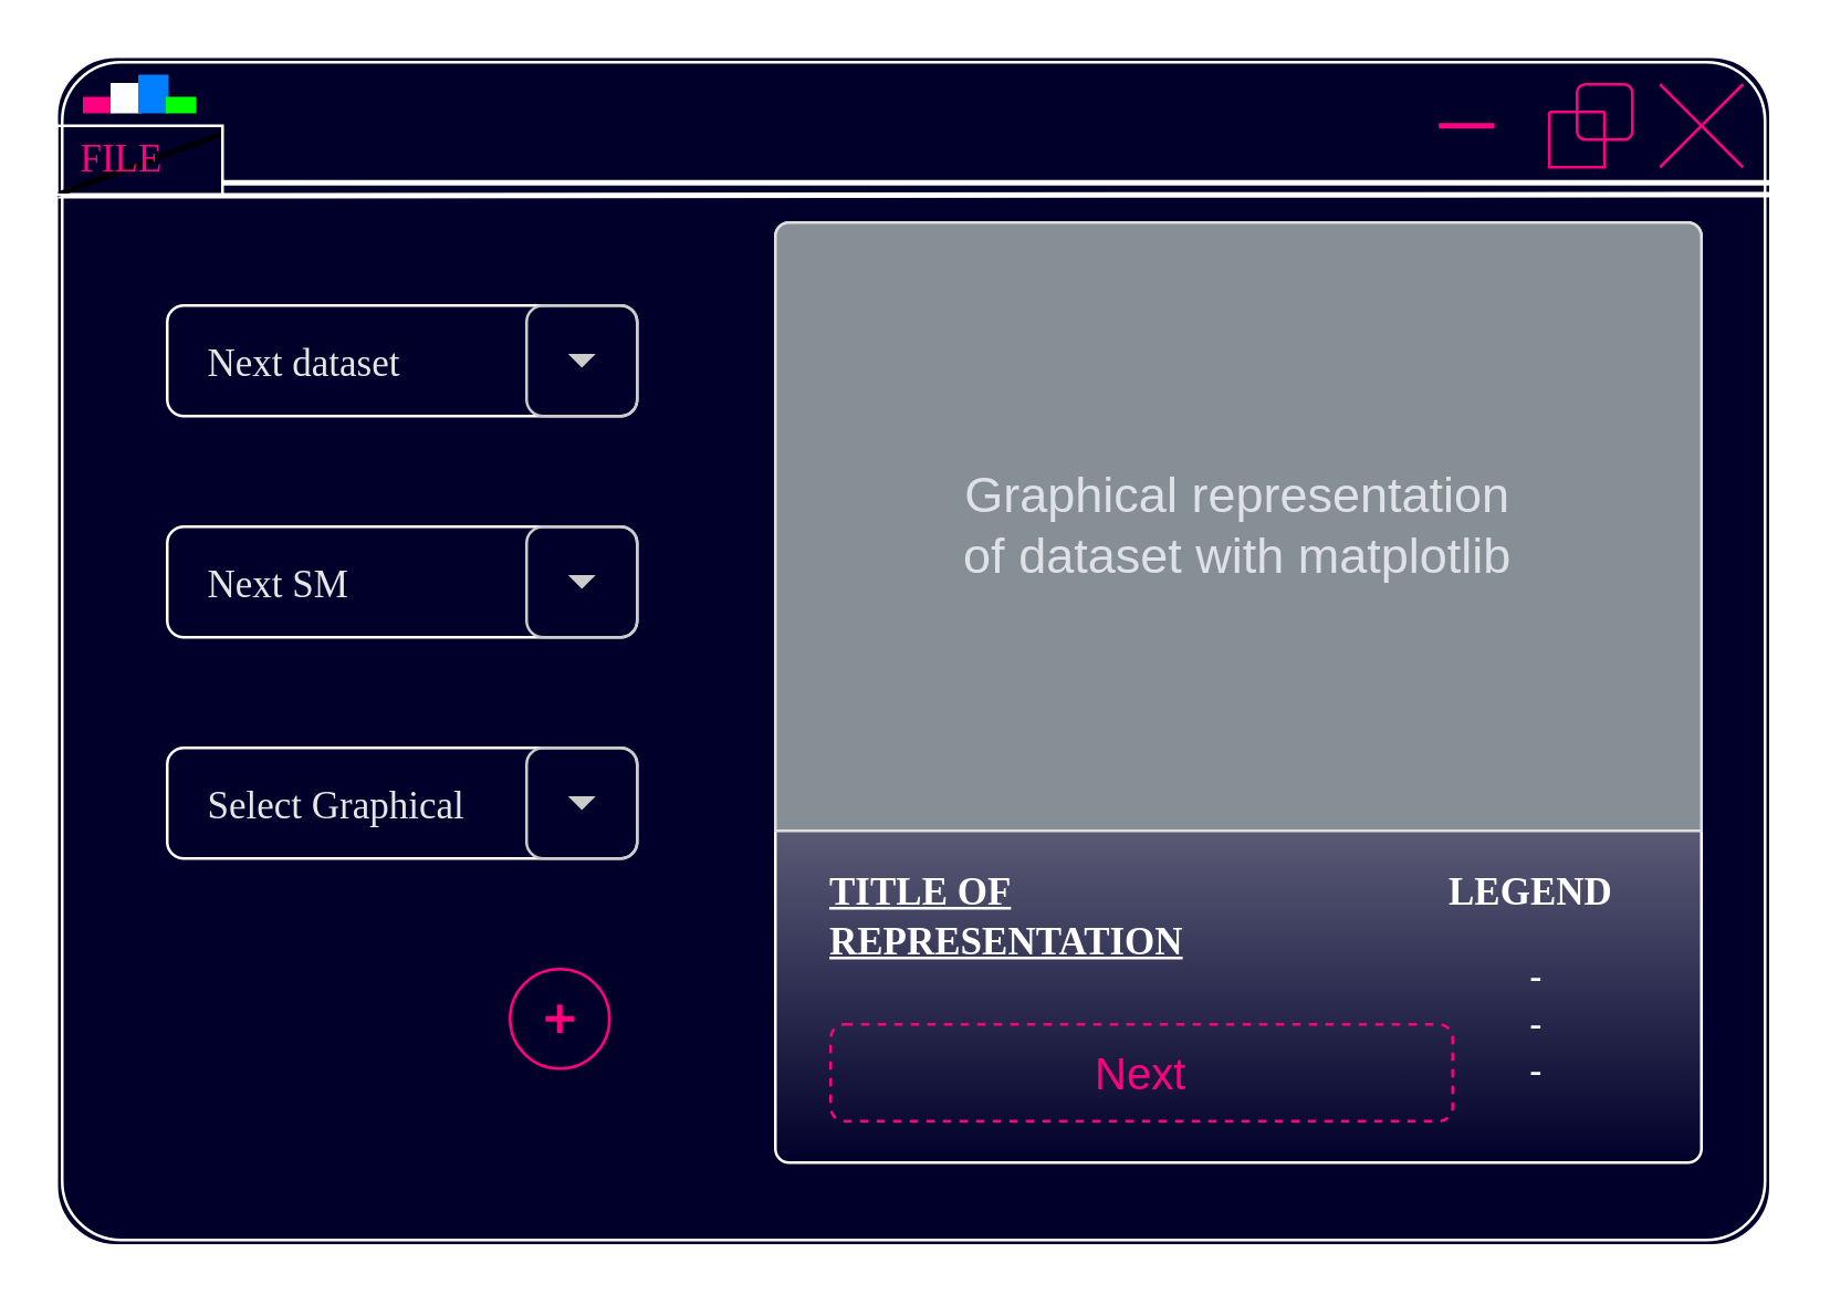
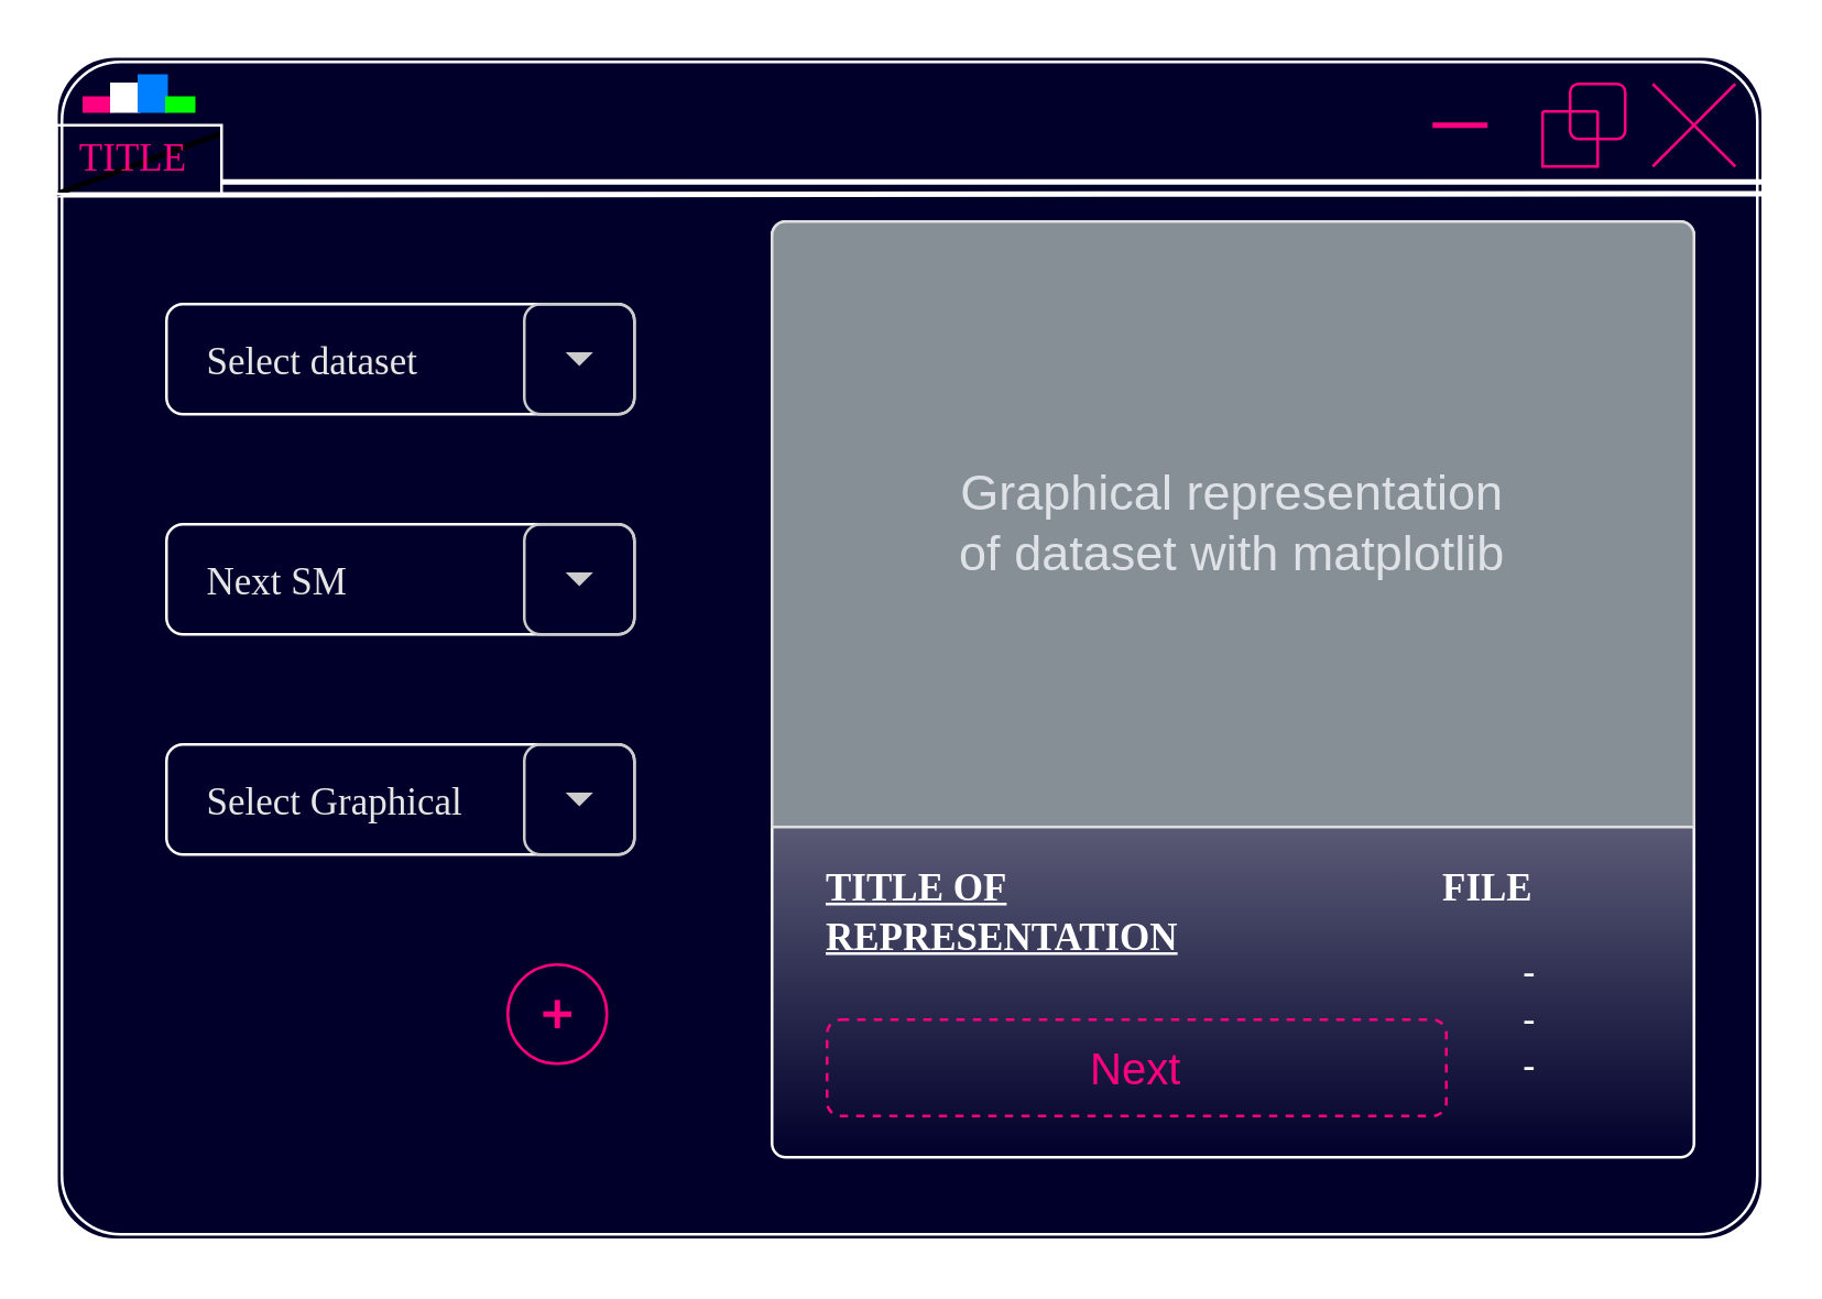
  <mxCell id="0" />
  <mxCell id="1" parent="0" />
  <mxCell id="2" value="" style="shape=ext;double=1;rounded=1;whiteSpace=wrap;html=1;arcSize=5;fillColor=#00002B;strokeColor=#FFFFFF;" parent="1" vertex="1"><mxGeometry x="20" y="20" width="620" height="430" as="geometry" /></mxCell>
  <mxCell id="3" value="" style="shape=ellipse;fillColor=none;strokeColor=#FF0080;shadow=1;aspect=fixed;sketch=0;fontColor=#f4f1f1;" parent="1" vertex="1"><mxGeometry x="184" y="350" width="36" height="36" as="geometry" /></mxCell>
  <mxCell id="4" value="" style="dashed=0;html=1;shape=mxgraph.gmdl.plus;strokeColor=#FF0080;strokeWidth=2;shadow=0;sketch=0;fontColor=#f4f1f1;" parent="3" vertex="1"><mxGeometry x="12.857" y="12.857" width="10.286" height="10.286" as="geometry" /></mxCell>
- <mxCell id="5" value="&lt;b style=&quot;font-size: 14px;&quot;&gt;&lt;font color=&quot;#ffffff&quot; face=&quot;Times New Roman&quot; style=&quot;font-size: 14px;&quot;&gt;&lt;u style=&quot;&quot;&gt;TITLE OF&lt;/u&gt;&lt;span style=&quot;white-space: pre;&quot;&gt;&#09;&lt;/span&gt;&lt;span style=&quot;white-space: pre;&quot;&gt;&#09;&lt;/span&gt;&lt;span style=&quot;white-space: pre;&quot;&gt;&#09;&lt;/span&gt;&lt;span style=&quot;white-space: pre;&quot;&gt;&#09;&lt;span style=&quot;white-space: pre;&quot;&gt;&#09;&lt;span style=&quot;white-space: pre;&quot;&gt;&#09;&lt;/span&gt;&lt;/span&gt;&lt;/span&gt;LEGEND&lt;br&gt;&lt;u style=&quot;&quot;&gt;REPRESENTATION&lt;/u&gt;&lt;/font&gt;&lt;/b&gt;" style="html=1;shadow=0;shape=mxgraph.bootstrap.rrect;rSize=5;strokeColor=#FFFFFF;html=1;whiteSpace=wrap;fillColor=#ffffff;fontColor=#000000;verticalAlign=bottom;align=left;spacing=20;spacingBottom=50;fontSize=14;rounded=1;gradientColor=#00002B;horizontal=1;" parent="1" vertex="1"><mxGeometry x="280" y="80" width="335" height="340" as="geometry" /></mxCell>
+ <mxCell id="5" value="&lt;b style=&quot;font-size: 14px;&quot;&gt;&lt;font color=&quot;#ffffff&quot; face=&quot;Times New Roman&quot; style=&quot;font-size: 14px;&quot;&gt;&lt;u style=&quot;&quot;&gt;TITLE OF&lt;/u&gt;&lt;span style=&quot;white-space: pre;&quot;&gt;&#09;&lt;/span&gt;&lt;span style=&quot;white-space: pre;&quot;&gt;&#09;&lt;/span&gt;&lt;span style=&quot;white-space: pre;&quot;&gt;&#09;&lt;/span&gt;&lt;span style=&quot;white-space: pre;&quot;&gt;&#09;&lt;span style=&quot;white-space: pre;&quot;&gt;&#09;&lt;span style=&quot;white-space: pre;&quot;&gt;&#09;&lt;/span&gt;&lt;/span&gt;&lt;/span&gt;FILE&lt;br&gt;&lt;u style=&quot;&quot;&gt;REPRESENTATION&lt;/u&gt;&lt;/font&gt;&lt;/b&gt;" style="html=1;shadow=0;shape=mxgraph.bootstrap.rrect;rSize=5;strokeColor=#FFFFFF;html=1;whiteSpace=wrap;fillColor=#ffffff;fontColor=#000000;verticalAlign=bottom;align=left;spacing=20;spacingBottom=50;fontSize=14;rounded=1;gradientColor=#00002B;horizontal=1;" parent="1" vertex="1"><mxGeometry x="280" y="80" width="335" height="340" as="geometry" /></mxCell>
  <mxCell id="6" value="Graphical representation&lt;br&gt;of dataset with matplotlib" style="html=1;shadow=0;dashed=0;shape=mxgraph.bootstrap.topButton;rSize=5;perimeter=none;whiteSpace=wrap;fillColor=#868E96;strokeColor=#DFDFDF;fontColor=#DEE2E6;resizeWidth=1;fontSize=18;rounded=1;" parent="5" vertex="1"><mxGeometry width="335" height="220" relative="1" as="geometry" /></mxCell>
  <mxCell id="7" value="&lt;font color=&quot;#ffffff&quot;&gt;-&lt;br&gt;-&lt;br&gt;-&lt;/font&gt;" style="text;html=1;align=center;verticalAlign=middle;resizable=0;points=[];autosize=1;strokeColor=none;fillColor=none;fontSize=14;fontColor=#f4f1f1;" parent="5" vertex="1"><mxGeometry x="260" y="260" width="30" height="60" as="geometry" /></mxCell>
  <mxCell id="8" value="&lt;font color=&quot;#ff0080&quot;&gt;Next&lt;/font&gt;" style="html=1;shadow=0;dashed=1;shape=mxgraph.bootstrap.rrect;rSize=5;strokeColor=#FF0080;strokeWidth=1;fillColor=none;fontColor=#F8F9FA;whiteSpace=wrap;align=center;verticalAlign=middle;spacingLeft=0;fontStyle=0;fontSize=16;spacing=5;rounded=1;" parent="5" vertex="1"><mxGeometry x="20" y="290" width="225" height="35" as="geometry" /></mxCell>
- <mxCell id="9" value="Next dataset" style="shape=rect;fontColor=#E6E6E6;verticalAlign=middle;spacingLeft=13;fontSize=14;strokeColor=#FFFFFF;align=left;resizeWidth=1;rounded=1;fillColor=none;fontFamily=Times New Roman;" parent="1" vertex="1"><mxGeometry x="60" y="110" width="170" height="40" as="geometry" /></mxCell>
+ <mxCell id="9" value="Select dataset" style="shape=rect;fontColor=#E6E6E6;verticalAlign=middle;spacingLeft=13;fontSize=14;strokeColor=#FFFFFF;align=left;resizeWidth=1;rounded=1;fillColor=none;fontFamily=Times New Roman;" parent="1" vertex="1"><mxGeometry x="60" y="110" width="170" height="40" as="geometry" /></mxCell>
  <mxCell id="10" value="" style="shape=rect;fillColor=none;strokeColor=#cccccc;resizeHeight=1;rounded=1;" parent="9" vertex="1"><mxGeometry x="1" width="40" height="40" relative="1" as="geometry"><mxPoint x="-40" as="offset" /></mxGeometry></mxCell>
  <mxCell id="11" value="" style="dashed=0;html=1;shape=mxgraph.gmdl.triangle;fillColor=#cccccc;strokeColor=none;" parent="10" vertex="1"><mxGeometry x="0.5" y="0.5" width="10" height="5" relative="1" as="geometry"><mxPoint x="-5" y="-2.5" as="offset" /></mxGeometry></mxCell>
  <mxCell id="12" value="Next SM" style="shape=rect;fontColor=#E6E6E6;verticalAlign=middle;spacingLeft=13;fontSize=14;strokeColor=#FFFFFF;align=left;resizeWidth=1;rounded=1;fillColor=none;fontFamily=Times New Roman;" parent="1" vertex="1"><mxGeometry x="60" y="190" width="170" height="40" as="geometry" /></mxCell>
  <mxCell id="13" value="" style="shape=rect;fillColor=none;strokeColor=#cccccc;resizeHeight=1;rounded=1;" parent="12" vertex="1"><mxGeometry x="1" width="40" height="40" relative="1" as="geometry"><mxPoint x="-40" as="offset" /></mxGeometry></mxCell>
  <mxCell id="14" value="" style="dashed=0;html=1;shape=mxgraph.gmdl.triangle;fillColor=#cccccc;strokeColor=none;" parent="13" vertex="1"><mxGeometry x="0.5" y="0.5" width="10" height="5" relative="1" as="geometry"><mxPoint x="-5" y="-2.5" as="offset" /></mxGeometry></mxCell>
  <mxCell id="15" value="Select Graphical" style="shape=rect;fontColor=#E6E6E6;verticalAlign=middle;spacingLeft=13;fontSize=14;strokeColor=#FFFFFF;align=left;resizeWidth=1;rounded=1;fillColor=none;fontFamily=Times New Roman;" parent="1" vertex="1"><mxGeometry x="60" y="270" width="170" height="40" as="geometry" /></mxCell>
  <mxCell id="16" value="" style="shape=rect;fillColor=none;strokeColor=#cccccc;resizeHeight=1;rounded=1;" parent="15" vertex="1"><mxGeometry x="1" width="40" height="40" relative="1" as="geometry"><mxPoint x="-40" as="offset" /></mxGeometry></mxCell>
  <mxCell id="17" value="" style="dashed=0;html=1;shape=mxgraph.gmdl.triangle;fillColor=#cccccc;strokeColor=none;" parent="16" vertex="1"><mxGeometry x="0.5" y="0.5" width="10" height="5" relative="1" as="geometry"><mxPoint x="-5" y="-2.5" as="offset" /></mxGeometry></mxCell>
  <mxCell id="18" value="" style="endArrow=none;html=1;fontFamily=Times New Roman;fontSize=14;fontColor=#FFFFFF;entryX=1;entryY=0.106;entryDx=0;entryDy=0;entryPerimeter=0;strokeWidth=2;exitX=1;exitY=0.823;exitDx=0;exitDy=0;exitPerimeter=0;strokeColor=#FFFFFF;" parent="1" source="22" target="2" edge="1"><mxGeometry width="50" height="50" relative="1" as="geometry"><mxPoint x="210" y="66" as="sourcePoint" /><mxPoint x="260" y="30" as="targetPoint" /></mxGeometry></mxCell>
  <mxCell id="19" value="" style="endArrow=none;html=1;fontFamily=Times New Roman;fontSize=14;fontColor=#FFFFFF;entryX=1;entryY=0.116;entryDx=0;entryDy=0;entryPerimeter=0;strokeWidth=2;startArrow=none;exitX=0;exitY=1.013;exitDx=0;exitDy=0;exitPerimeter=0;strokeColor=#FFFFFF;" parent="1" source="22" target="2" edge="1"><mxGeometry width="50" height="50" relative="1" as="geometry"><mxPoint x="20" y="70" as="sourcePoint" /><mxPoint x="330" y="200" as="targetPoint" /></mxGeometry></mxCell>
  <mxCell id="20" value="" style="shape=umlDestroy;rounded=1;strokeColor=#FF0080;fontFamily=Times New Roman;fontSize=14;fontColor=#FFFFFF;fillColor=none;gradientColor=#000000;" parent="1" vertex="1"><mxGeometry x="600" y="30" width="30" height="30" as="geometry" /></mxCell>
  <mxCell id="21" value="" style="endArrow=none;html=1;fontFamily=Times New Roman;fontSize=14;fontColor=#FFFFFF;entryX=1;entryY=0.116;entryDx=0;entryDy=0;entryPerimeter=0;strokeWidth=2;" parent="1" target="22" edge="1"><mxGeometry width="50" height="50" relative="1" as="geometry"><mxPoint x="20" y="70" as="sourcePoint" /><mxPoint x="640" y="69.88" as="targetPoint" /></mxGeometry></mxCell>
- <mxCell id="22" value="&lt;font color=&quot;#ff0080&quot;&gt;&amp;nbsp; FILE&lt;/font&gt;" style="text;html=1;align=left;verticalAlign=middle;resizable=1;points=[];autosize=1;strokeColor=#FFFFFF;fillColor=none;fontSize=14;fontFamily=Times New Roman;fontColor=#FFFFFF;strokeWidth=1;" parent="1" vertex="1"><mxGeometry x="20" y="45" width="60" height="25" as="geometry" /></mxCell>
+ <mxCell id="22" value="&lt;font color=&quot;#ff0080&quot;&gt;&amp;nbsp; TITLE&lt;/font&gt;" style="text;html=1;align=left;verticalAlign=middle;resizable=1;points=[];autosize=1;strokeColor=#FFFFFF;fillColor=none;fontSize=14;fontFamily=Times New Roman;fontColor=#FFFFFF;strokeWidth=1;" parent="1" vertex="1"><mxGeometry x="20" y="45" width="60" height="25" as="geometry" /></mxCell>
  <mxCell id="23" value="" style="swimlane;startSize=0;rounded=1;strokeColor=#FF0080;strokeWidth=1;fontFamily=Times New Roman;fontSize=14;fontColor=#FF0080;fillColor=none;gradientColor=#000000;" parent="1" vertex="1"><mxGeometry x="560" y="40" width="20" height="20" as="geometry" /></mxCell>
  <mxCell id="24" value="" style="whiteSpace=wrap;html=1;aspect=fixed;rounded=1;strokeColor=#FF0080;strokeWidth=1;fontFamily=Times New Roman;fontSize=14;fontColor=#FF0080;fillColor=none;gradientColor=#000000;" parent="1" vertex="1"><mxGeometry x="570" y="30" width="20" height="20" as="geometry" /></mxCell>
  <mxCell id="25" value="" style="endArrow=none;html=1;endSize=12;startArrow=none;startSize=14;startFill=0;edgeStyle=orthogonalEdgeStyle;align=center;verticalAlign=bottom;endFill=0;strokeWidth=2;fontFamily=Times New Roman;fontSize=14;fontColor=#FF0080;strokeColor=#FF0080;" parent="1" edge="1"><mxGeometry y="3" relative="1" as="geometry"><mxPoint x="520" y="45" as="sourcePoint" /><mxPoint x="540" y="45" as="targetPoint" /><Array as="points"><mxPoint x="520" y="45" /><mxPoint x="520" y="45" /></Array></mxGeometry></mxCell>
  <mxCell id="26" value="" style="rounded=0;whiteSpace=wrap;html=1;strokeColor=#FF0080;strokeWidth=1;fontFamily=Times New Roman;fontSize=14;fontColor=#FF0080;fillColor=#FF0080;gradientColor=none;editable=0;movable=1;resizable=0;rotatable=1;deletable=1;locked=0;connectable=1;" parent="1" vertex="1"><mxGeometry x="30" y="35" width="10" height="5" as="geometry" /></mxCell>
  <mxCell id="27" value="" style="rounded=0;whiteSpace=wrap;html=1;strokeColor=#FFFFFF;strokeWidth=1;fontFamily=Times New Roman;fontSize=14;fontColor=#FF0080;fillColor=#FFFFFF;gradientColor=none;resizable=0;editable=0;" parent="1" vertex="1"><mxGeometry x="40" y="30" width="10" height="10" as="geometry" /></mxCell>
  <mxCell id="28" value="" style="rounded=0;whiteSpace=wrap;html=1;strokeColor=#007FFF;strokeWidth=1;fontFamily=Times New Roman;fontSize=14;fontColor=#FF0080;fillColor=#007FFF;gradientColor=none;resizable=0;editable=0;" parent="1" vertex="1"><mxGeometry x="50" y="27" width="10" height="13" as="geometry" /></mxCell>
  <mxCell id="29" value="" style="rounded=0;whiteSpace=wrap;html=1;strokeColor=#00FF00;strokeWidth=1;fontFamily=Times New Roman;fontSize=14;fontColor=#FF0080;fillColor=#00FF00;gradientColor=none;resizable=0;editable=0;" parent="1" vertex="1"><mxGeometry x="60" y="35" width="10" height="5" as="geometry" /></mxCell>
